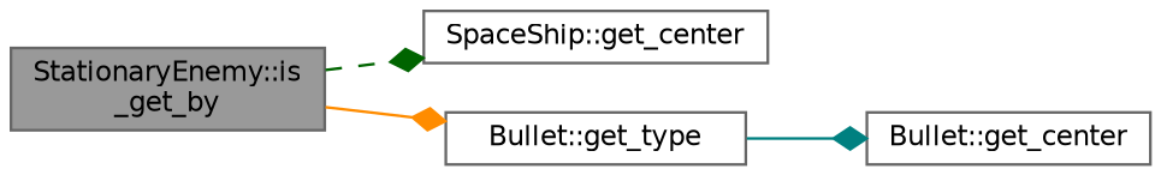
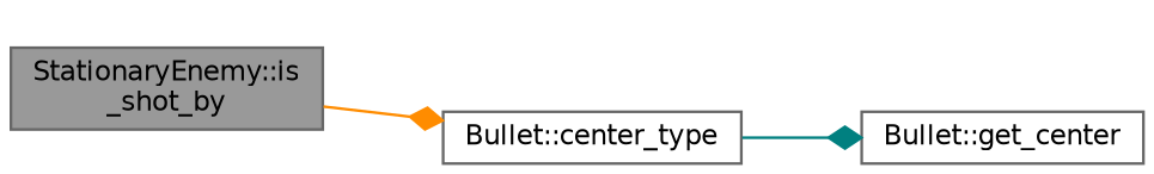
  digraph {
    rankdir=LR
    node [color=grey40 fillcolor=white fontname=Helvetica fontsize=10 shape=box style=filled]
    edge [arrowhead=diamond fontname=Helvetica fontsize=10 labelfontname=Helvetica labelfontsize=10 style=solid]
-   n1 [color=gray40 fillcolor=grey60 fontcolor=black height=0.2 label="StationaryEnemy::is\l_get_by" width=0.4]
-   n2 [height=0.2 label="SpaceShip::get_center" width=0.4]
-   n3 [height=0.2 label="Bullet::get_type" width=0.4]
+   n1 [color=gray40 fillcolor=grey60 fontcolor=black height=0.2 label="StationaryEnemy::is\l_shot_by" width=0.4]
+   n3 [height=0.2 label="Bullet::center_type" width=0.4]
    n4 [height=0.2 label="Bullet::get_center" width=0.4]
-   n1 -> n2 [color=darkgreen style=dashed]
    n1 -> n3 [color=darkorange]
    n3 -> n4 [color=teal]
  }
